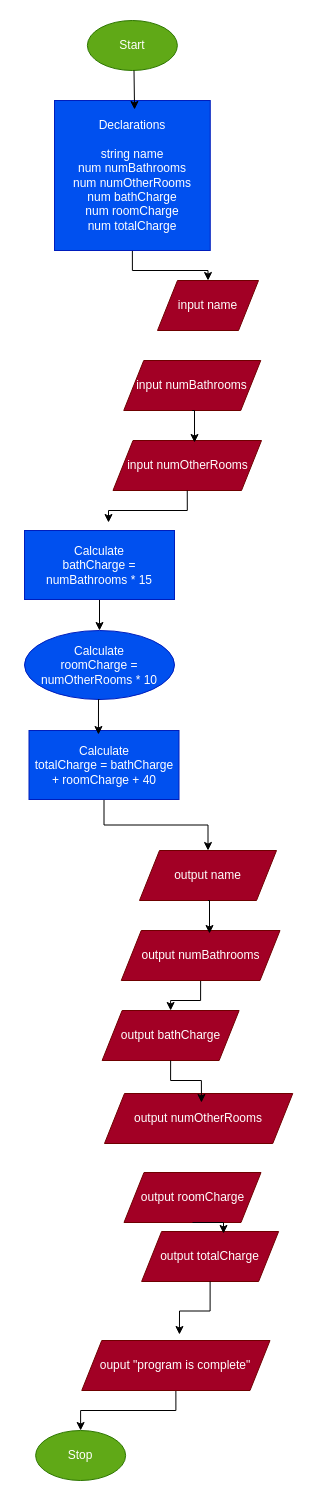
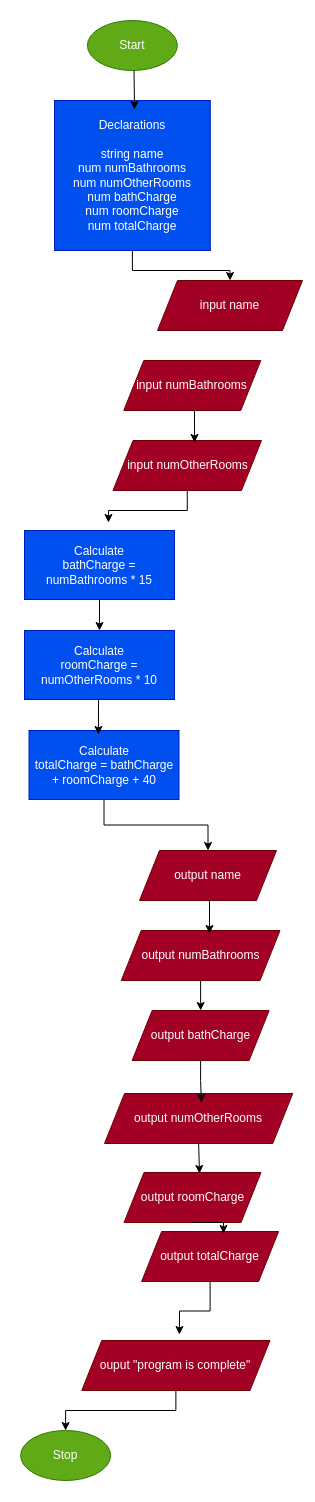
  <mxCell id="0" />
  <mxCell id="1" parent="0" />
  <mxCell id="2" value="Start" style="ellipse;whiteSpace=wrap;html=1;fillColor=#60a917;fontColor=#ffffff;strokeColor=#2D7600;" vertex="1" parent="1"><mxGeometry x="86.88" y="20" width="90" height="50" as="geometry" /></mxCell>
- <mxCell id="3" value="input name" style="shape=parallelogram;perimeter=parallelogramPerimeter;whiteSpace=wrap;html=1;fixedSize=1;fillColor=#a20025;fontColor=#ffffff;strokeColor=#6F0000;" vertex="1" parent="1"><mxGeometry x="157" y="280" width="101" height="50" as="geometry" /></mxCell>
+ <mxCell id="3" value="input name" style="shape=parallelogram;perimeter=parallelogramPerimeter;whiteSpace=wrap;html=1;fixedSize=1;fillColor=#a20025;fontColor=#ffffff;strokeColor=#6F0000;" vertex="1" parent="1"><mxGeometry x="157" y="280" width="145" height="50" as="geometry" /></mxCell>
  <mxCell id="4" value="input numBathrooms" style="shape=parallelogram;perimeter=parallelogramPerimeter;whiteSpace=wrap;html=1;fixedSize=1;fillColor=#a20025;fontColor=#ffffff;strokeColor=#6F0000;" vertex="1" parent="1"><mxGeometry x="123.25" y="360" width="137" height="50" as="geometry" /></mxCell>
  <mxCell id="5" value="input numOtherRooms" style="shape=parallelogram;perimeter=parallelogramPerimeter;whiteSpace=wrap;html=1;fixedSize=1;fillColor=#a20025;fontColor=#ffffff;strokeColor=#6F0000;" vertex="1" parent="1"><mxGeometry x="112.5" y="440" width="148.5" height="50" as="geometry" /></mxCell>
  <mxCell id="6" style="edgeStyle=orthogonalEdgeStyle;rounded=0;orthogonalLoop=1;jettySize=auto;html=1;exitX=0.5;exitY=1;exitDx=0;exitDy=0;entryX=0.5;entryY=0;entryDx=0;entryDy=0;" edge="1" parent="1" source="7" target="3"><mxGeometry relative="1" as="geometry" /></mxCell>
  <mxCell id="7" value="Declarations&lt;div&gt;&lt;br&gt;&lt;/div&gt;&lt;div&gt;string name&lt;/div&gt;&lt;div&gt;num numBathrooms&lt;/div&gt;&lt;div&gt;num numOtherRooms&lt;/div&gt;&lt;div&gt;num bathCharge&lt;/div&gt;&lt;div&gt;num roomCharge&lt;/div&gt;&lt;div&gt;num totalCharge&lt;/div&gt;" style="rounded=0;whiteSpace=wrap;html=1;fillColor=#0050ef;fontColor=#ffffff;strokeColor=#001DBC;" vertex="1" parent="1"><mxGeometry x="54" y="100" width="155.75" height="150" as="geometry" /></mxCell>
  <mxCell id="8" style="edgeStyle=orthogonalEdgeStyle;rounded=0;orthogonalLoop=1;jettySize=auto;html=1;exitX=0.5;exitY=1;exitDx=0;exitDy=0;entryX=0.5;entryY=0;entryDx=0;entryDy=0;" edge="1" parent="1" source="9" target="10"><mxGeometry relative="1" as="geometry" /></mxCell>
  <mxCell id="9" value="Calculate&lt;div&gt;bathCharge = numBathrooms * 15&lt;/div&gt;" style="rounded=0;whiteSpace=wrap;html=1;fillColor=#0050ef;fontColor=#ffffff;strokeColor=#001DBC;" vertex="1" parent="1"><mxGeometry x="24" y="530" width="150" height="69" as="geometry" /></mxCell>
- <mxCell id="10" value="Calculate&lt;div&gt;roomCharge = numOtherRooms * 10&lt;/div&gt;" style="ellipse;whiteSpace=wrap;html=1;fillColor=#0050ef;fontColor=#ffffff;strokeColor=#001DBC;" vertex="1" parent="1"><mxGeometry x="24" y="630" width="150" height="69" as="geometry" /></mxCell>
- <mxCell id="11" value="output bathCharge" style="shape=parallelogram;perimeter=parallelogramPerimeter;whiteSpace=wrap;html=1;fixedSize=1;fillColor=#a20025;fontColor=#ffffff;strokeColor=#6F0000;" vertex="1" parent="1"><mxGeometry x="101.63" y="1010" width="137" height="50" as="geometry" /></mxCell>
+ <mxCell id="10" value="Calculate&lt;div&gt;roomCharge = numOtherRooms * 10&lt;/div&gt;" style="rounded=0;whiteSpace=wrap;html=1;fillColor=#0050ef;fontColor=#ffffff;strokeColor=#001DBC;" vertex="1" parent="1"><mxGeometry x="24" y="630" width="150" height="69" as="geometry" /></mxCell>
+ <mxCell id="11" value="output bathCharge" style="shape=parallelogram;perimeter=parallelogramPerimeter;whiteSpace=wrap;html=1;fixedSize=1;fillColor=#a20025;fontColor=#ffffff;strokeColor=#6F0000;" vertex="1" parent="1"><mxGeometry x="131.63" y="1010" width="137" height="50" as="geometry" /></mxCell>
  <mxCell id="12" value="output roomCharge" style="shape=parallelogram;perimeter=parallelogramPerimeter;whiteSpace=wrap;html=1;fixedSize=1;fillColor=#a20025;fontColor=#ffffff;strokeColor=#6F0000;" vertex="1" parent="1"><mxGeometry x="123.5" y="1172" width="137" height="50" as="geometry" /></mxCell>
  <mxCell id="13" style="edgeStyle=orthogonalEdgeStyle;rounded=0;orthogonalLoop=1;jettySize=auto;html=1;exitX=0.5;exitY=1;exitDx=0;exitDy=0;entryX=0.5;entryY=0;entryDx=0;entryDy=0;" edge="1" parent="1" source="14" target="11"><mxGeometry relative="1" as="geometry" /></mxCell>
  <mxCell id="14" value="output numBathrooms" style="shape=parallelogram;perimeter=parallelogramPerimeter;whiteSpace=wrap;html=1;fixedSize=1;fillColor=#a20025;fontColor=#ffffff;strokeColor=#6F0000;" vertex="1" parent="1"><mxGeometry x="120.75" y="930" width="158.75" height="50" as="geometry" /></mxCell>
  <mxCell id="15" value="output numOtherRooms" style="shape=parallelogram;perimeter=parallelogramPerimeter;whiteSpace=wrap;html=1;fixedSize=1;fillColor=#a20025;fontColor=#ffffff;strokeColor=#6F0000;" vertex="1" parent="1"><mxGeometry x="104" y="1093" width="188.25" height="50" as="geometry" /></mxCell>
  <mxCell id="16" style="edgeStyle=orthogonalEdgeStyle;rounded=0;orthogonalLoop=1;jettySize=auto;html=1;exitX=0.5;exitY=1;exitDx=0;exitDy=0;entryX=0.5;entryY=0;entryDx=0;entryDy=0;" edge="1" parent="1" source="17" target="26"><mxGeometry relative="1" as="geometry" /></mxCell>
  <mxCell id="17" value="Calculate&lt;div&gt;totalCharge = bathCharge + roomCharge + 40&lt;/div&gt;" style="rounded=0;whiteSpace=wrap;html=1;fillColor=#0050ef;fontColor=#ffffff;strokeColor=#001DBC;" vertex="1" parent="1"><mxGeometry x="28.5" y="730" width="150" height="69" as="geometry" /></mxCell>
  <mxCell id="18" value="output totalCharge" style="shape=parallelogram;perimeter=parallelogramPerimeter;whiteSpace=wrap;html=1;fixedSize=1;fillColor=#a20025;fontColor=#ffffff;strokeColor=#6F0000;" vertex="1" parent="1"><mxGeometry x="141.12" y="1231" width="137" height="50" as="geometry" /></mxCell>
  <mxCell id="19" style="edgeStyle=orthogonalEdgeStyle;rounded=0;orthogonalLoop=1;jettySize=auto;html=1;exitX=0.5;exitY=1;exitDx=0;exitDy=0;entryX=0.5;entryY=0;entryDx=0;entryDy=0;" edge="1" parent="1" source="20" target="21"><mxGeometry relative="1" as="geometry" /></mxCell>
  <mxCell id="20" value="ouput &quot;program is complete&quot;" style="shape=parallelogram;perimeter=parallelogramPerimeter;whiteSpace=wrap;html=1;fixedSize=1;fillColor=#a20025;fontColor=#ffffff;strokeColor=#6F0000;" vertex="1" parent="1"><mxGeometry x="81.25" y="1340" width="188.25" height="50" as="geometry" /></mxCell>
- <mxCell id="21" value="Stop" style="ellipse;whiteSpace=wrap;html=1;fillColor=#60a917;fontColor=#ffffff;strokeColor=#2D7600;" vertex="1" parent="1"><mxGeometry x="35.12" y="1430" width="90" height="50" as="geometry" /></mxCell>
+ <mxCell id="21" value="Stop" style="ellipse;whiteSpace=wrap;html=1;fillColor=#60a917;fontColor=#ffffff;strokeColor=#2D7600;" vertex="1" parent="1"><mxGeometry x="20.12" y="1430" width="90" height="50" as="geometry" /></mxCell>
  <mxCell id="22" style="edgeStyle=orthogonalEdgeStyle;rounded=0;orthogonalLoop=1;jettySize=auto;html=1;exitX=0.5;exitY=1;exitDx=0;exitDy=0;entryX=0.514;entryY=0.06;entryDx=0;entryDy=0;entryPerimeter=0;" edge="1" parent="1" target="7"><mxGeometry relative="1" as="geometry"><mxPoint x="133.5" y="70" as="sourcePoint" /></mxGeometry></mxCell>
  <mxCell id="23" style="edgeStyle=orthogonalEdgeStyle;rounded=0;orthogonalLoop=1;jettySize=auto;html=1;exitX=0.5;exitY=1;exitDx=0;exitDy=0;entryX=0.549;entryY=0.04;entryDx=0;entryDy=0;entryPerimeter=0;" edge="1" parent="1" source="4" target="5"><mxGeometry relative="1" as="geometry" /></mxCell>
  <mxCell id="24" style="edgeStyle=orthogonalEdgeStyle;rounded=0;orthogonalLoop=1;jettySize=auto;html=1;exitX=0.5;exitY=1;exitDx=0;exitDy=0;entryX=0.56;entryY=-0.116;entryDx=0;entryDy=0;entryPerimeter=0;" edge="1" parent="1" source="5" target="9"><mxGeometry relative="1" as="geometry" /></mxCell>
  <mxCell id="25" style="edgeStyle=orthogonalEdgeStyle;rounded=0;orthogonalLoop=1;jettySize=auto;html=1;exitX=0.5;exitY=1;exitDx=0;exitDy=0;entryX=0.463;entryY=0.058;entryDx=0;entryDy=0;entryPerimeter=0;" edge="1" parent="1" source="10" target="17"><mxGeometry relative="1" as="geometry" /></mxCell>
  <mxCell id="26" value="output name" style="shape=parallelogram;perimeter=parallelogramPerimeter;whiteSpace=wrap;html=1;fixedSize=1;fillColor=#a20025;fontColor=#ffffff;strokeColor=#6F0000;" vertex="1" parent="1"><mxGeometry x="139" y="850" width="137" height="50" as="geometry" /></mxCell>
  <mxCell id="27" style="edgeStyle=orthogonalEdgeStyle;rounded=0;orthogonalLoop=1;jettySize=auto;html=1;exitX=0.5;exitY=1;exitDx=0;exitDy=0;entryX=0.556;entryY=0.06;entryDx=0;entryDy=0;entryPerimeter=0;" edge="1" parent="1" source="26" target="14"><mxGeometry relative="1" as="geometry" /></mxCell>
  <mxCell id="28" style="edgeStyle=orthogonalEdgeStyle;rounded=0;orthogonalLoop=1;jettySize=auto;html=1;exitX=0.5;exitY=1;exitDx=0;exitDy=0;entryX=0.515;entryY=0.18;entryDx=0;entryDy=0;entryPerimeter=0;" edge="1" parent="1" source="11" target="15"><mxGeometry relative="1" as="geometry" /></mxCell>
+ <mxCell id="29" style="edgeStyle=orthogonalEdgeStyle;rounded=0;orthogonalLoop=1;jettySize=auto;html=1;exitX=0.5;exitY=1;exitDx=0;exitDy=0;entryX=0.551;entryY=0.02;entryDx=0;entryDy=0;entryPerimeter=0;" edge="1" parent="1" source="15" target="12"><mxGeometry relative="1" as="geometry" /></mxCell>
  <mxCell id="30" style="edgeStyle=orthogonalEdgeStyle;rounded=0;orthogonalLoop=1;jettySize=auto;html=1;exitX=0.5;exitY=1;exitDx=0;exitDy=0;entryX=0.598;entryY=0.04;entryDx=0;entryDy=0;entryPerimeter=0;" edge="1" parent="1" source="12" target="18"><mxGeometry relative="1" as="geometry" /></mxCell>
  <mxCell id="31" style="edgeStyle=orthogonalEdgeStyle;rounded=0;orthogonalLoop=1;jettySize=auto;html=1;exitX=0.5;exitY=1;exitDx=0;exitDy=0;entryX=0.519;entryY=-0.12;entryDx=0;entryDy=0;entryPerimeter=0;" edge="1" parent="1" source="18" target="20"><mxGeometry relative="1" as="geometry" /></mxCell>
